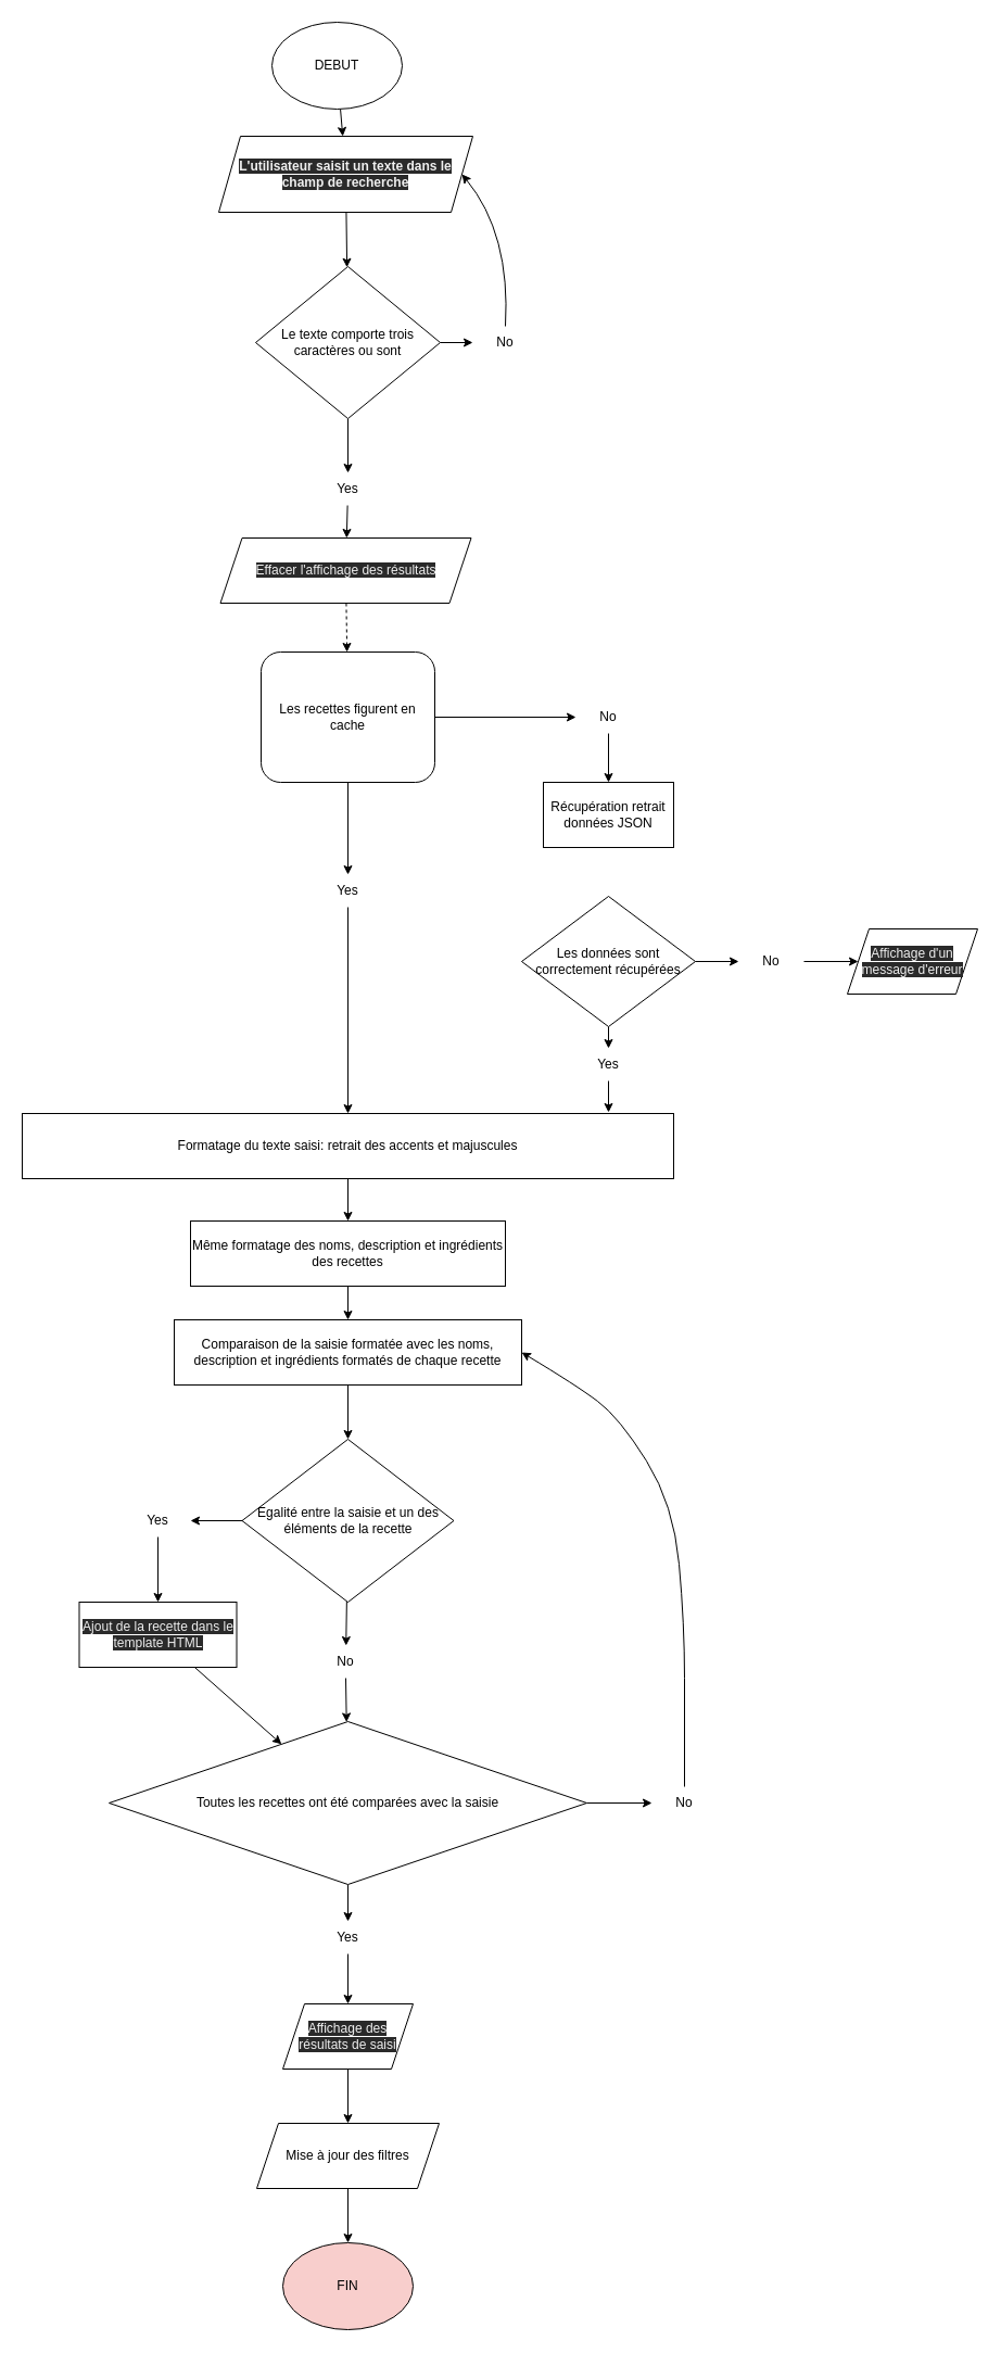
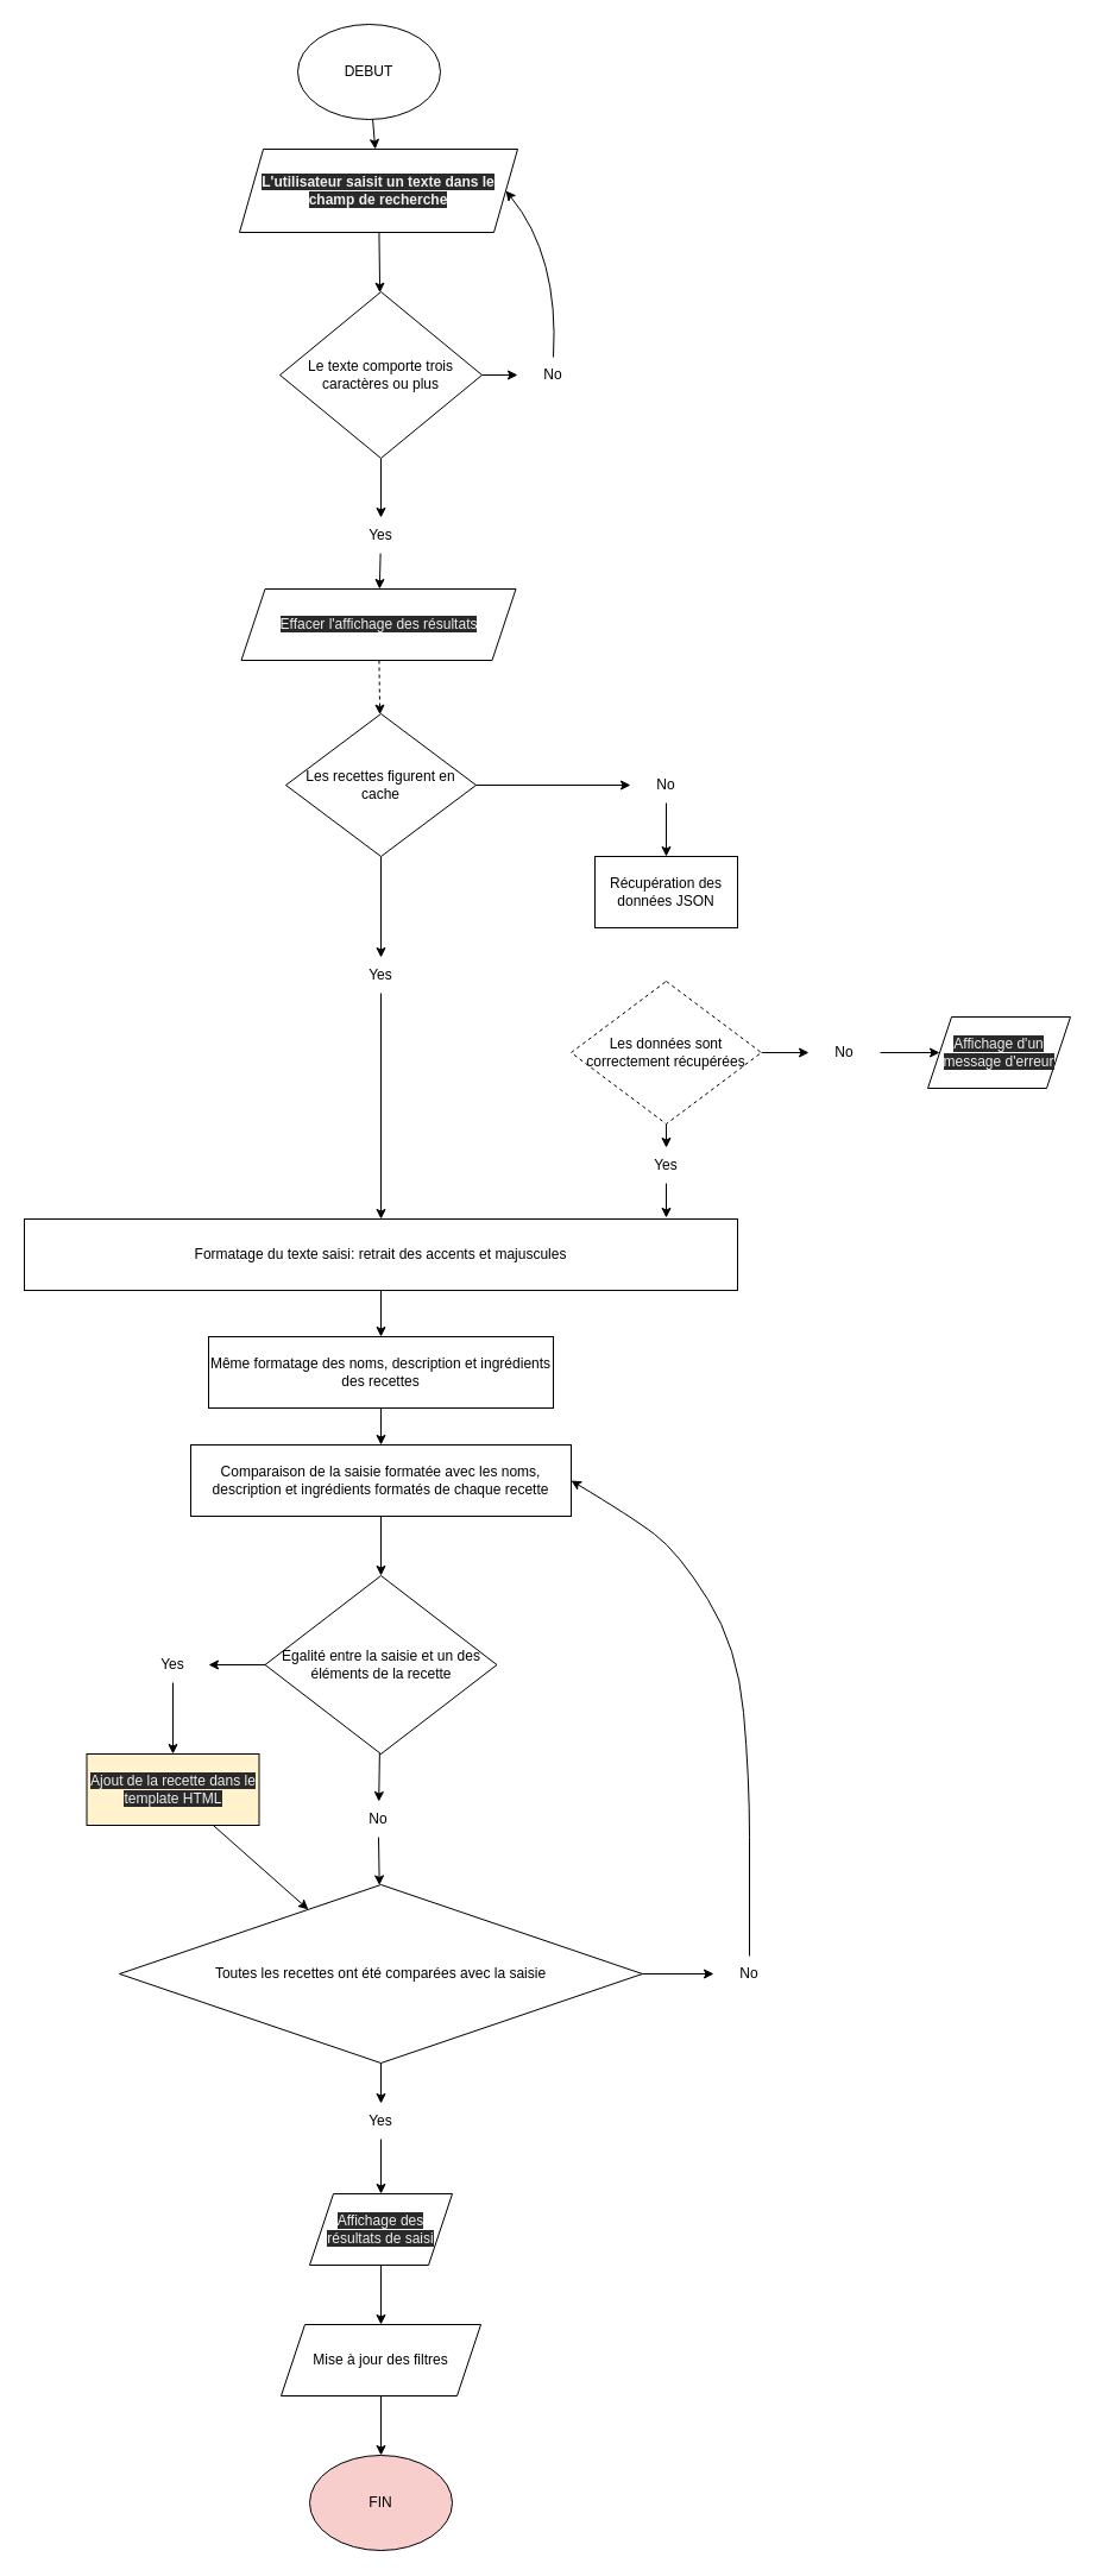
  <mxCell id="0" />
  <mxCell id="1" parent="0" />
  <mxCell id="2" value="" style="edgeStyle=none;html=1;" parent="1" source="4" target="6" edge="1"><mxGeometry relative="1" as="geometry" /></mxCell>
  <mxCell id="3" value="" style="edgeStyle=none;html=1;" parent="1" source="4" target="39" edge="1"><mxGeometry relative="1" as="geometry" /></mxCell>
- <mxCell id="4" value="Le texte comporte trois caractères ou sont" style="rhombus;whiteSpace=wrap;html=1;" parent="1" vertex="1"><mxGeometry x="235" y="245" width="170" height="140" as="geometry" /></mxCell>
+ <mxCell id="4" value="Le texte comporte trois caractères ou plus" style="rhombus;whiteSpace=wrap;html=1;" parent="1" vertex="1"><mxGeometry x="235" y="245" width="170" height="140" as="geometry" /></mxCell>
  <mxCell id="5" value="" style="edgeStyle=none;html=1;" edge="1" parent="1" source="6" target="52"><mxGeometry relative="1" as="geometry" /></mxCell>
  <mxCell id="6" value="Yes" style="text;html=1;strokeColor=none;fillColor=none;align=center;verticalAlign=middle;whiteSpace=wrap;rounded=0;" parent="1" vertex="1"><mxGeometry x="290" y="435" width="60" height="30" as="geometry" /></mxCell>
  <mxCell id="7" value="" style="edgeStyle=none;html=1;entryX=0.5;entryY=0;entryDx=0;entryDy=0;" parent="1" source="8" edge="1" target="40"><mxGeometry relative="1" as="geometry"><mxPoint x="290" y="685" as="targetPoint" /></mxGeometry></mxCell>
  <mxCell id="8" value="No" style="text;html=1;strokeColor=none;fillColor=none;align=center;verticalAlign=middle;whiteSpace=wrap;rounded=0;" parent="1" vertex="1"><mxGeometry x="530" y="645" width="60" height="30" as="geometry" /></mxCell>
  <mxCell id="9" value="" style="edgeStyle=none;html=1;" parent="1" source="11" target="13" edge="1"><mxGeometry relative="1" as="geometry" /></mxCell>
  <mxCell id="10" value="" style="edgeStyle=none;html=1;" parent="1" source="11" target="8" edge="1"><mxGeometry relative="1" as="geometry" /></mxCell>
- <mxCell id="11" value="Les recettes figurent en cache" style="whiteSpace=wrap;html=1;rounded=1;" parent="1" vertex="1"><mxGeometry x="240" y="600" width="160" height="120" as="geometry" /></mxCell>
+ <mxCell id="11" value="Les recettes figurent en cache" style="rhombus;whiteSpace=wrap;html=1;" parent="1" vertex="1"><mxGeometry x="240" y="600" width="160" height="120" as="geometry" /></mxCell>
  <mxCell id="12" style="edgeStyle=none;html=1;exitX=0.5;exitY=1;exitDx=0;exitDy=0;entryX=0.5;entryY=0;entryDx=0;entryDy=0;" parent="1" source="13" target="15" edge="1"><mxGeometry relative="1" as="geometry" /></mxCell>
  <mxCell id="13" value="Yes" style="text;html=1;strokeColor=none;fillColor=none;align=center;verticalAlign=middle;whiteSpace=wrap;rounded=0;" parent="1" vertex="1"><mxGeometry x="290" y="805" width="60" height="30" as="geometry" /></mxCell>
  <mxCell id="14" style="edgeStyle=none;html=1;exitX=0.5;exitY=1;exitDx=0;exitDy=0;entryX=0.5;entryY=0;entryDx=0;entryDy=0;" edge="1" parent="1" source="15" target="24"><mxGeometry relative="1" as="geometry" /></mxCell>
  <mxCell id="15" value="Formatage du texte saisi: retrait des accents et majuscules" style="rounded=0;whiteSpace=wrap;html=1;" parent="1" vertex="1"><mxGeometry x="20" y="1025" width="600" height="60" as="geometry" /></mxCell>
  <mxCell id="16" style="edgeStyle=none;html=1;exitX=1;exitY=0.5;exitDx=0;exitDy=0;" edge="1" parent="1" source="18" target="22"><mxGeometry relative="1" as="geometry" /></mxCell>
  <mxCell id="17" style="edgeStyle=none;html=1;exitX=0.5;exitY=1;exitDx=0;exitDy=0;entryX=0.5;entryY=0;entryDx=0;entryDy=0;" edge="1" parent="1" source="18" target="20"><mxGeometry relative="1" as="geometry" /></mxCell>
- <mxCell id="18" value="Les données sont correctement récupérées" style="rhombus;whiteSpace=wrap;html=1;" parent="1" vertex="1"><mxGeometry x="480" y="825" width="160" height="120" as="geometry" /></mxCell>
+ <mxCell id="18" value="Les données sont correctement récupérées" style="rhombus;whiteSpace=wrap;html=1;dashed=1;" parent="1" vertex="1"><mxGeometry x="480" y="825" width="160" height="120" as="geometry" /></mxCell>
  <mxCell id="19" style="edgeStyle=none;html=1;exitX=0.5;exitY=1;exitDx=0;exitDy=0;entryX=0.9;entryY=-0.017;entryDx=0;entryDy=0;entryPerimeter=0;" edge="1" parent="1" source="20" target="15"><mxGeometry relative="1" as="geometry" /></mxCell>
  <mxCell id="20" value="Yes" style="text;html=1;strokeColor=none;fillColor=none;align=center;verticalAlign=middle;whiteSpace=wrap;rounded=0;" parent="1" vertex="1"><mxGeometry x="530" y="965" width="60" height="30" as="geometry" /></mxCell>
  <mxCell id="21" style="edgeStyle=none;html=1;exitX=1;exitY=0.5;exitDx=0;exitDy=0;entryX=0;entryY=0.5;entryDx=0;entryDy=0;" edge="1" parent="1" source="22" target="41"><mxGeometry relative="1" as="geometry" /></mxCell>
  <mxCell id="22" value="No" style="text;html=1;strokeColor=none;fillColor=none;align=center;verticalAlign=middle;whiteSpace=wrap;rounded=0;" parent="1" vertex="1"><mxGeometry x="680" y="870" width="60" height="30" as="geometry" /></mxCell>
  <mxCell id="23" value="" style="edgeStyle=none;html=1;" parent="1" source="24" target="26" edge="1"><mxGeometry relative="1" as="geometry" /></mxCell>
  <mxCell id="24" value="Même formatage des noms, description et ingrédients des recettes" style="rounded=0;whiteSpace=wrap;html=1;" parent="1" vertex="1"><mxGeometry x="175" y="1124" width="290" height="60" as="geometry" /></mxCell>
  <mxCell id="25" value="" style="edgeStyle=none;html=1;" parent="1" source="26" target="29" edge="1"><mxGeometry relative="1" as="geometry" /></mxCell>
  <mxCell id="26" value="Comparaison de la saisie formatée avec les noms, description et ingrédients formatés de chaque recette" style="rounded=0;whiteSpace=wrap;html=1;" parent="1" vertex="1"><mxGeometry x="160" y="1215" width="320" height="60" as="geometry" /></mxCell>
  <mxCell id="27" style="edgeStyle=none;html=1;exitX=0;exitY=0.5;exitDx=0;exitDy=0;entryX=1;entryY=0.5;entryDx=0;entryDy=0;" edge="1" parent="1" source="29" target="34"><mxGeometry relative="1" as="geometry" /></mxCell>
  <mxCell id="28" value="" style="edgeStyle=none;html=1;" edge="1" parent="1" source="29" target="38"><mxGeometry relative="1" as="geometry" /></mxCell>
  <mxCell id="29" value="Egalité entre la saisie et un des éléments de la recette" style="rhombus;whiteSpace=wrap;html=1;" parent="1" vertex="1"><mxGeometry x="222.5" y="1325" width="195" height="150" as="geometry" /></mxCell>
  <mxCell id="30" value="" style="edgeStyle=none;html=1;" parent="1" source="32" target="36" edge="1"><mxGeometry relative="1" as="geometry" /></mxCell>
  <mxCell id="31" value="" style="edgeStyle=none;html=1;" edge="1" parent="1" source="32" target="47"><mxGeometry relative="1" as="geometry" /></mxCell>
  <mxCell id="32" value="Toutes les recettes ont été comparées avec la saisie" style="rhombus;whiteSpace=wrap;html=1;" parent="1" vertex="1"><mxGeometry x="100" y="1585" width="440" height="150" as="geometry" /></mxCell>
  <mxCell id="33" value="" style="edgeStyle=none;html=1;" edge="1" parent="1" source="34" target="57"><mxGeometry relative="1" as="geometry" /></mxCell>
  <mxCell id="34" value="Yes" style="text;html=1;strokeColor=none;fillColor=none;align=center;verticalAlign=middle;whiteSpace=wrap;rounded=0;" parent="1" vertex="1"><mxGeometry x="115" y="1385" width="60" height="30" as="geometry" /></mxCell>
  <mxCell id="35" value="" style="edgeStyle=none;html=1;" edge="1" parent="1" source="36" target="54"><mxGeometry relative="1" as="geometry" /></mxCell>
  <mxCell id="36" value="Yes" style="text;html=1;strokeColor=none;fillColor=none;align=center;verticalAlign=middle;whiteSpace=wrap;rounded=0;" parent="1" vertex="1"><mxGeometry x="290" y="1769" width="60" height="30" as="geometry" /></mxCell>
  <mxCell id="37" style="edgeStyle=none;html=1;exitX=0.5;exitY=1;exitDx=0;exitDy=0;" edge="1" parent="1" source="38" target="32"><mxGeometry relative="1" as="geometry" /></mxCell>
  <mxCell id="38" value="No" style="text;html=1;strokeColor=none;fillColor=none;align=center;verticalAlign=middle;whiteSpace=wrap;rounded=0;" parent="1" vertex="1"><mxGeometry x="288" y="1515" width="60" height="30" as="geometry" /></mxCell>
  <mxCell id="39" value="No" style="text;html=1;strokeColor=none;fillColor=none;align=center;verticalAlign=middle;whiteSpace=wrap;rounded=0;" parent="1" vertex="1"><mxGeometry x="435" y="300" width="60" height="30" as="geometry" /></mxCell>
- <mxCell id="40" value="&lt;span&gt;Récupération retrait données JSON&lt;/span&gt;" style="rounded=0;whiteSpace=wrap;html=1;" vertex="1" parent="1"><mxGeometry x="500" y="720" width="120" height="60" as="geometry" /></mxCell>
+ <mxCell id="40" value="&lt;span&gt;Récupération des données JSON&lt;/span&gt;" style="rounded=0;whiteSpace=wrap;html=1;" vertex="1" parent="1"><mxGeometry x="500" y="720" width="120" height="60" as="geometry" /></mxCell>
  <mxCell id="41" value="&#10;&#10;&lt;span style=&quot;color: rgb(240, 240, 240); font-family: helvetica; font-size: 12px; font-style: normal; font-weight: 400; letter-spacing: normal; text-align: center; text-indent: 0px; text-transform: none; word-spacing: 0px; background-color: rgb(42, 42, 42); display: inline; float: none;&quot;&gt;Affichage d'un message d'erreur&lt;/span&gt;&#10;&#10;" style="shape=parallelogram;perimeter=parallelogramPerimeter;whiteSpace=wrap;html=1;fixedSize=1;" vertex="1" parent="1"><mxGeometry x="780" y="855" width="120" height="60" as="geometry" /></mxCell>
  <mxCell id="42" value="" style="edgeStyle=none;html=1;" edge="1" parent="1" target="43"><mxGeometry relative="1" as="geometry"><mxPoint x="320" y="2015" as="sourcePoint" /></mxGeometry></mxCell>
  <mxCell id="43" value="FIN" style="ellipse;whiteSpace=wrap;html=1;fillColor=#f8cecc;" vertex="1" parent="1"><mxGeometry x="260" y="2065" width="120" height="80" as="geometry" /></mxCell>
  <mxCell id="44" value="" style="edgeStyle=none;html=1;" edge="1" parent="1" source="45" target="50"><mxGeometry relative="1" as="geometry" /></mxCell>
  <mxCell id="45" value="DEBUT" style="ellipse;whiteSpace=wrap;html=1;" vertex="1" parent="1"><mxGeometry x="250" y="20" width="120" height="80" as="geometry" /></mxCell>
  <mxCell id="46" value="" style="curved=1;endArrow=classic;html=1;exitX=0.5;exitY=0;exitDx=0;exitDy=0;entryX=1;entryY=0.5;entryDx=0;entryDy=0;" edge="1" parent="1" source="39" target="50"><mxGeometry width="50" height="50" relative="1" as="geometry"><mxPoint x="460" y="215" as="sourcePoint" /><mxPoint x="390" y="185" as="targetPoint" /><Array as="points"><mxPoint x="470" y="215" /></Array></mxGeometry></mxCell>
  <mxCell id="47" value="No" style="text;html=1;strokeColor=none;fillColor=none;align=center;verticalAlign=middle;whiteSpace=wrap;rounded=0;" vertex="1" parent="1"><mxGeometry x="600" y="1645" width="60" height="30" as="geometry" /></mxCell>
  <mxCell id="48" value="" style="curved=1;endArrow=classic;html=1;entryX=1;entryY=0.5;entryDx=0;entryDy=0;" edge="1" parent="1" target="26"><mxGeometry width="50" height="50" relative="1" as="geometry"><mxPoint x="630" y="1645" as="sourcePoint" /><mxPoint x="680" y="1595" as="targetPoint" /><Array as="points"><mxPoint x="630" y="1595" /><mxPoint x="630" y="1495" /><mxPoint x="620" y="1385" /><mxPoint x="570" y="1305" /><mxPoint x="530" y="1275" /></Array></mxGeometry></mxCell>
  <mxCell id="49" value="" style="edgeStyle=none;html=1;" edge="1" parent="1" source="50" target="4"><mxGeometry relative="1" as="geometry" /></mxCell>
  <mxCell id="50" value="&#10;&#10;&lt;b style=&quot;color: rgb(240, 240, 240); font-family: helvetica; font-size: 12px; font-style: normal; letter-spacing: normal; text-align: center; text-indent: 0px; text-transform: none; word-spacing: 0px; background-color: rgb(42, 42, 42);&quot;&gt;L'utilisateur saisit un texte dans le champ de recherche&lt;/b&gt;&#10;&#10;" style="shape=parallelogram;perimeter=parallelogramPerimeter;whiteSpace=wrap;html=1;fixedSize=1;" vertex="1" parent="1"><mxGeometry x="201" y="125" width="234" height="70" as="geometry" /></mxCell>
  <mxCell id="51" value="" style="edgeStyle=none;html=1;dashed=1;" edge="1" parent="1" source="52" target="11"><mxGeometry relative="1" as="geometry" /></mxCell>
  <mxCell id="52" value="&#10;&#10;&lt;span style=&quot;color: rgb(240, 240, 240); font-family: helvetica; font-size: 12px; font-style: normal; font-weight: 400; letter-spacing: normal; text-align: center; text-indent: 0px; text-transform: none; word-spacing: 0px; background-color: rgb(42, 42, 42); display: inline; float: none;&quot;&gt;Effacer l'affichage des résultats&lt;/span&gt;&#10;&#10;" style="shape=parallelogram;perimeter=parallelogramPerimeter;whiteSpace=wrap;html=1;fixedSize=1;" vertex="1" parent="1"><mxGeometry x="202.5" y="495" width="231" height="60" as="geometry" /></mxCell>
  <mxCell id="53" value="" style="edgeStyle=none;html=1;" edge="1" parent="1" source="54"><mxGeometry relative="1" as="geometry"><mxPoint x="320" y="1955" as="targetPoint" /></mxGeometry></mxCell>
  <mxCell id="54" value="&#10;&#10;&lt;span style=&quot;color: rgb(240, 240, 240); font-family: helvetica; font-size: 12px; font-style: normal; font-weight: 400; letter-spacing: normal; text-align: center; text-indent: 0px; text-transform: none; word-spacing: 0px; background-color: rgb(42, 42, 42); display: inline; float: none;&quot;&gt;Affichage des résultats de saisi&lt;/span&gt;&#10;&#10;" style="shape=parallelogram;perimeter=parallelogramPerimeter;whiteSpace=wrap;html=1;fixedSize=1;" vertex="1" parent="1"><mxGeometry x="260" y="1845" width="120" height="60" as="geometry" /></mxCell>
  <mxCell id="55" value="Mise à jour des filtres" style="shape=parallelogram;perimeter=parallelogramPerimeter;whiteSpace=wrap;html=1;fixedSize=1;" vertex="1" parent="1"><mxGeometry x="236" y="1955" width="168" height="60" as="geometry" /></mxCell>
  <mxCell id="56" value="" style="edgeStyle=none;html=1;" edge="1" parent="1" source="57" target="32"><mxGeometry relative="1" as="geometry" /></mxCell>
- <mxCell id="57" value="&lt;span style=&quot;color: rgb(240 , 240 , 240) ; font-size: 12px ; font-style: normal ; font-weight: 400 ; letter-spacing: normal ; text-align: center ; text-indent: 0px ; text-transform: none ; word-spacing: 0px ; font-family: &amp;#34;helvetica&amp;#34; ; background-color: rgb(42 , 42 , 42) ; display: inline ; float: none&quot;&gt;Ajout de la recette dans le template HTML&lt;/span&gt;" style="rounded=0;whiteSpace=wrap;html=1;" vertex="1" parent="1"><mxGeometry x="72.5" y="1475" width="145" height="60" as="geometry" /></mxCell>
+ <mxCell id="57" value="&lt;span style=&quot;color: rgb(240 , 240 , 240) ; font-size: 12px ; font-style: normal ; font-weight: 400 ; letter-spacing: normal ; text-align: center ; text-indent: 0px ; text-transform: none ; word-spacing: 0px ; font-family: &amp;#34;helvetica&amp;#34; ; background-color: rgb(42 , 42 , 42) ; display: inline ; float: none&quot;&gt;Ajout de la recette dans le template HTML&lt;/span&gt;" style="rounded=0;whiteSpace=wrap;html=1;fillColor=#fff2cc;" vertex="1" parent="1"><mxGeometry x="72.5" y="1475" width="145" height="60" as="geometry" /></mxCell>
